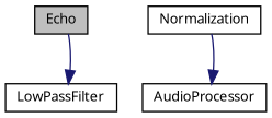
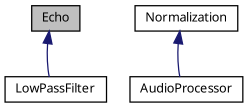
  digraph {
    fontname="Noto Sans"
    node [color=black fillcolor=white fontname="Noto Sans" fontsize=10 shape=record style=filled]
    edge [color=midnightblue dir=back fontname="Noto Sans" fontsize=10 labelfontname=Helvetica labelfontsize=10 style=solid]
    n1 [fillcolor=grey75 fontcolor=black height=0.2 label=Echo width=0.4]
    n2 [height=0.2 label=LowPassFilter width=0.4]
    n3 [height=0.2 label=Normalization width=0.4]
    n4 [height=0.2 label=AudioProcessor width=0.4]
-   n2 -> n1
-   n4 -> n3
+   n1 -> n2
+   n3 -> n4
  }
